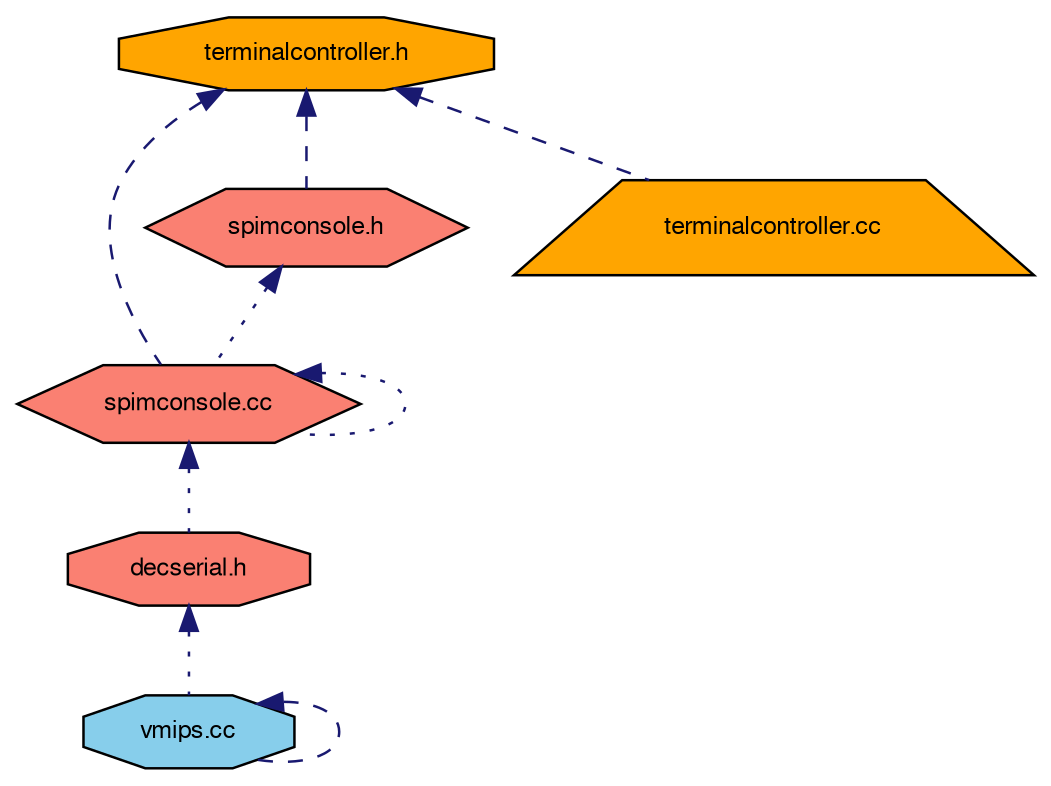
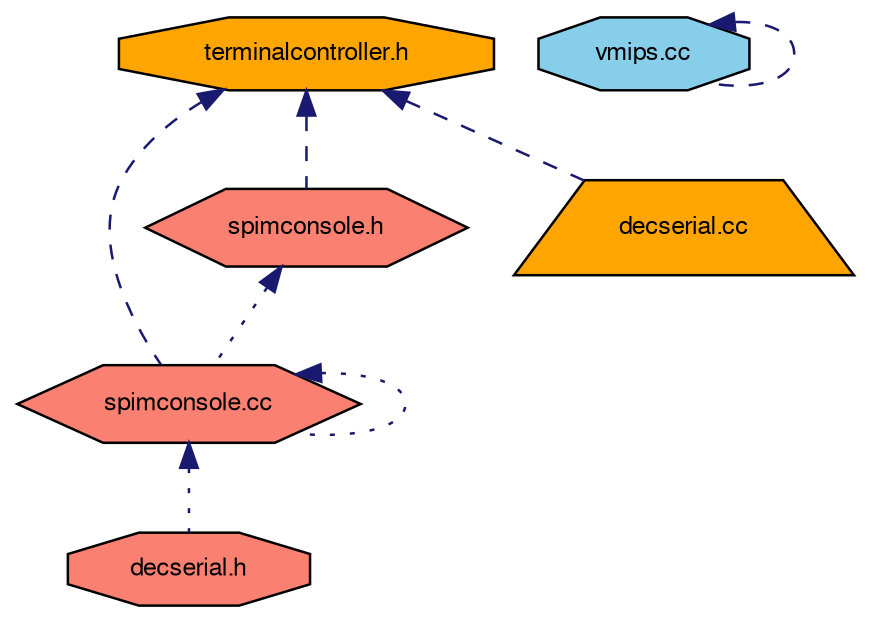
  digraph {
    node [color=black fillcolor=salmon fontname=FreeSans fontsize=10 shape=octagon style=filled]
    edge [color=midnightblue dir=back fontname=FreeSans fontsize=10 labelfontname=FreeSans labelfontsize=10 style=dashed]
    n1 [fillcolor=orange fontcolor=black height=0.2 label="terminalcontroller.h" width=0.4]
    n2 [height=0.2 label="spimconsole.cc" shape=hexagon width=0.4]
    n3 [height=0.2 label="spimconsole.h" shape=hexagon width=0.4]
-   n4 [fillcolor=orange height=0.2 label="terminalcontroller.cc" shape=trapezium width=0.4]
+   n4 [fillcolor=orange height=0.2 label="decserial.cc" shape=trapezium width=0.4]
    n5 [height=0.2 label="decserial.h" width=0.4]
    n6 [fillcolor=skyblue height=0.2 label="vmips.cc" width=0.4]
    n1 -> n2
    n1 -> n3
    n1 -> n4
    n2 -> n2 [style=dotted]
    n2 -> n5 [style=dotted]
    n3 -> n2 [style=dotted]
-   n5 -> n6 [style=dotted]
    n6 -> n6
  }
